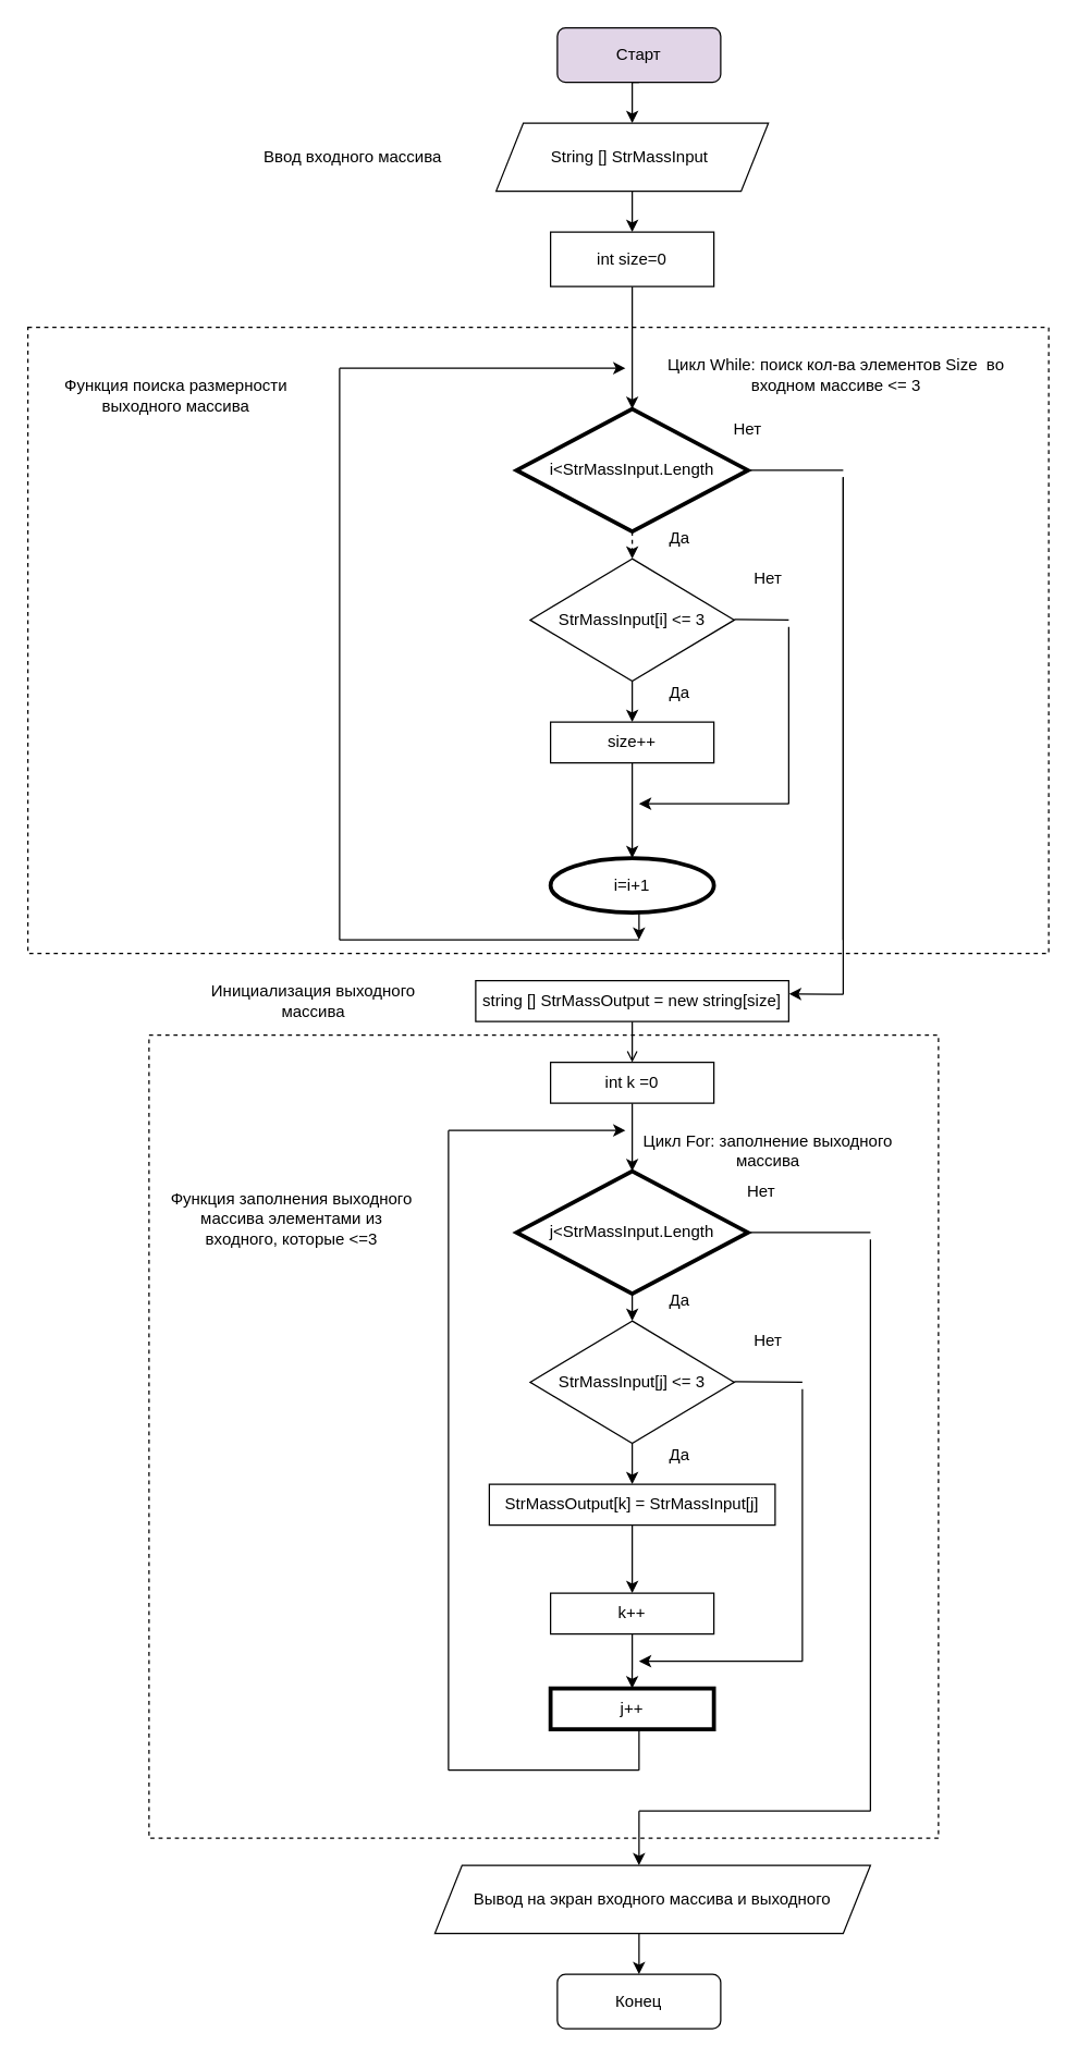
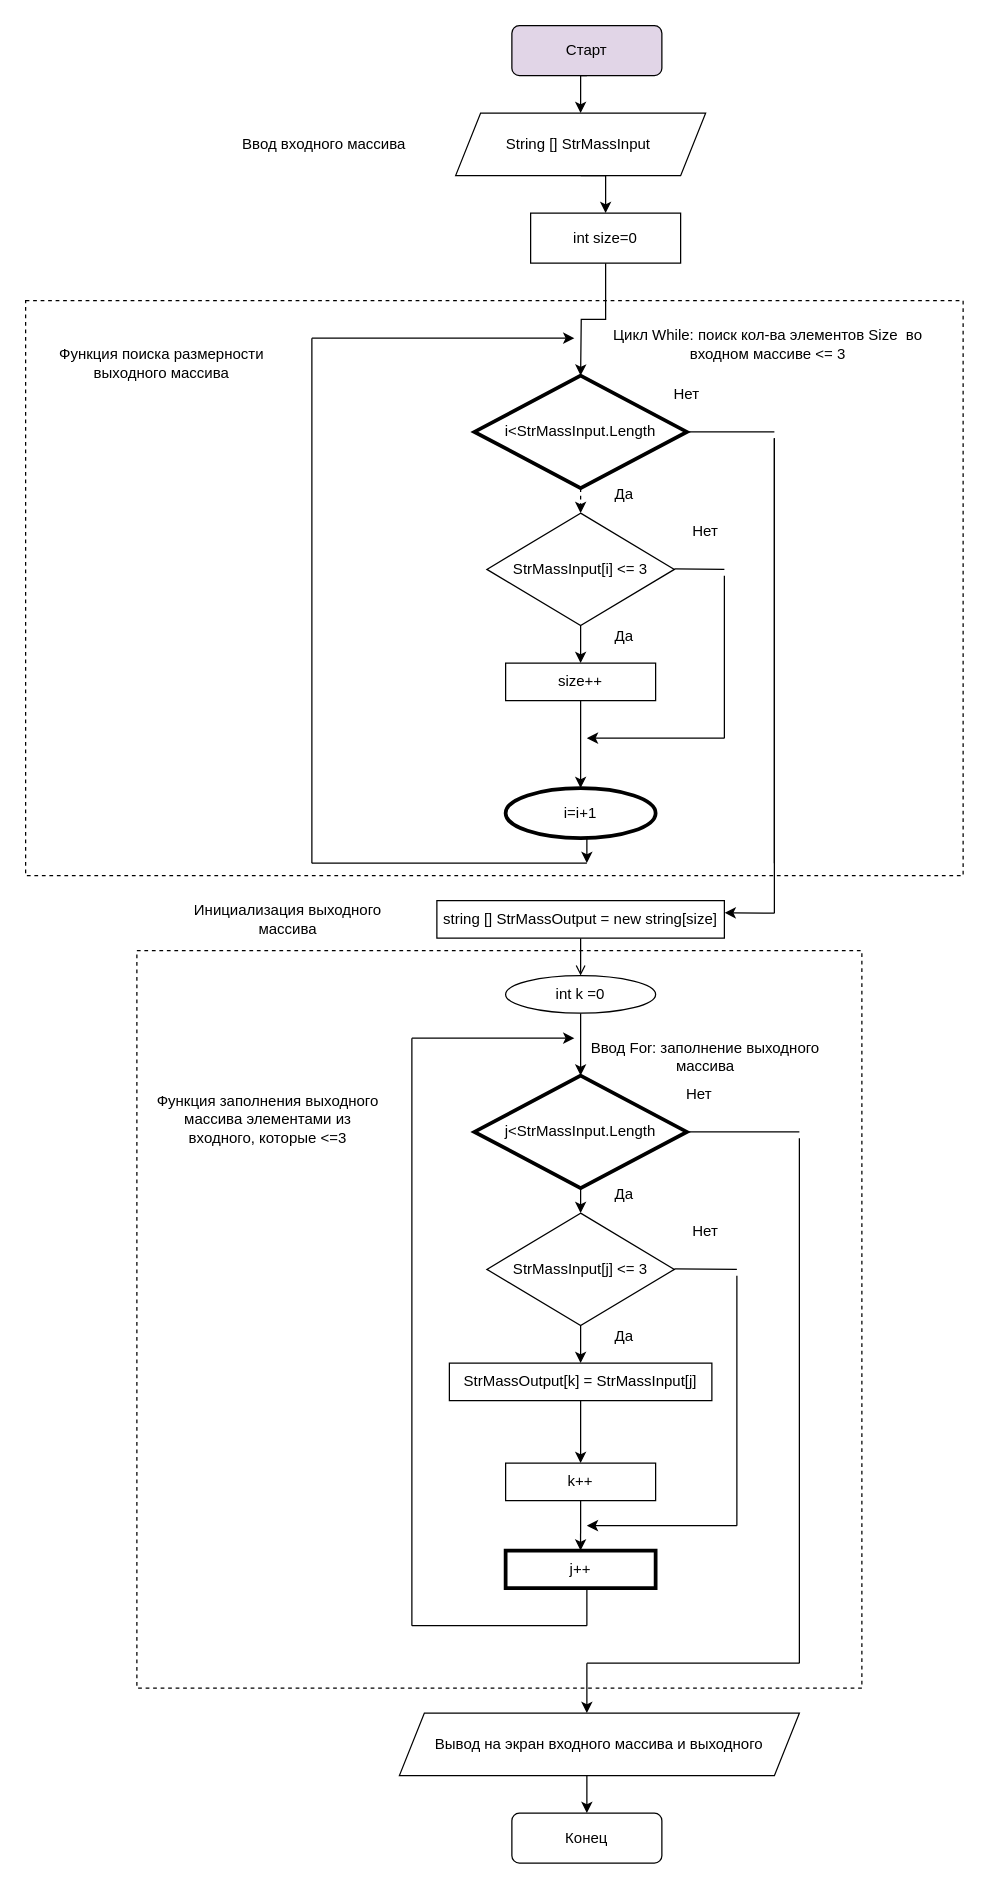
  <mxCell id="0" />
  <mxCell id="1" parent="0" />
  <mxCell id="2" value="" style="rounded=0;whiteSpace=wrap;html=1;fillColor=none;dashed=1;" vertex="1" parent="1"><mxGeometry x="20" y="240" width="750" height="460" as="geometry" /></mxCell>
  <mxCell id="3" value="" style="rounded=0;whiteSpace=wrap;html=1;fillColor=none;dashed=1;" vertex="1" parent="1"><mxGeometry x="109" y="760" width="580" height="590" as="geometry" /></mxCell>
  <mxCell id="4" style="edgeStyle=orthogonalEdgeStyle;rounded=0;orthogonalLoop=1;jettySize=auto;html=1;exitX=0.5;exitY=1;exitDx=0;exitDy=0;entryX=0.5;entryY=0;entryDx=0;entryDy=0;" edge="1" parent="1" source="5" target="7"><mxGeometry relative="1" as="geometry" /></mxCell>
  <mxCell id="5" value="Старт" style="rounded=1;whiteSpace=wrap;html=1;fillColor=#e1d5e7;" vertex="1" parent="1"><mxGeometry x="409" y="20" width="120" height="40" as="geometry" /></mxCell>
  <mxCell id="6" style="edgeStyle=orthogonalEdgeStyle;rounded=0;orthogonalLoop=1;jettySize=auto;html=1;exitX=0.5;exitY=1;exitDx=0;exitDy=0;entryX=0.5;entryY=0;entryDx=0;entryDy=0;" edge="1" parent="1" source="7" target="11"><mxGeometry relative="1" as="geometry" /></mxCell>
  <mxCell id="7" value="String [] StrMassInput&amp;nbsp;" style="shape=parallelogram;perimeter=parallelogramPerimeter;whiteSpace=wrap;html=1;fixedSize=1;" vertex="1" parent="1"><mxGeometry x="364" y="90" width="200" height="50" as="geometry" /></mxCell>
  <mxCell id="8" style="edgeStyle=orthogonalEdgeStyle;rounded=0;orthogonalLoop=1;jettySize=auto;html=1;exitX=0.5;exitY=1;exitDx=0;exitDy=0;" edge="1" parent="1" source="9"><mxGeometry relative="1" as="geometry"><mxPoint x="464" y="530" as="targetPoint" /></mxGeometry></mxCell>
  <mxCell id="9" value="StrMassInput[i] &amp;lt;= 3" style="rhombus;whiteSpace=wrap;html=1;" vertex="1" parent="1"><mxGeometry x="389" y="410" width="150" height="90" as="geometry" /></mxCell>
  <mxCell id="10" style="edgeStyle=orthogonalEdgeStyle;rounded=0;orthogonalLoop=1;jettySize=auto;html=1;exitX=0.5;exitY=1;exitDx=0;exitDy=0;" edge="1" parent="1" source="11"><mxGeometry relative="1" as="geometry"><mxPoint x="464" y="300" as="targetPoint" /></mxGeometry></mxCell>
- <mxCell id="11" value="int size=0" style="rounded=0;whiteSpace=wrap;html=1;" vertex="1" parent="1"><mxGeometry x="404" y="170" width="120" height="40" as="geometry" /></mxCell>
+ <mxCell id="11" value="int size=0" style="rounded=0;whiteSpace=wrap;html=1;" vertex="1" parent="1"><mxGeometry x="424" y="170" width="120" height="40" as="geometry" /></mxCell>
  <mxCell id="12" style="edgeStyle=orthogonalEdgeStyle;rounded=0;orthogonalLoop=1;jettySize=auto;html=1;exitX=0.5;exitY=1;exitDx=0;exitDy=0;" edge="1" parent="1" source="13"><mxGeometry relative="1" as="geometry"><mxPoint x="469" y="690" as="targetPoint" /><Array as="points" /></mxGeometry></mxCell>
  <mxCell id="13" value="i=i+1" style="ellipse;whiteSpace=wrap;html=1;strokeWidth=3;" vertex="1" parent="1"><mxGeometry x="404" y="630" width="120" height="40" as="geometry" /></mxCell>
  <mxCell id="14" value="" style="endArrow=classic;html=1;rounded=0;entryX=0.5;entryY=0;entryDx=0;entryDy=0;" edge="1" parent="1" target="13"><mxGeometry width="50" height="50" relative="1" as="geometry"><mxPoint x="464" y="540" as="sourcePoint" /><mxPoint x="569" y="470" as="targetPoint" /></mxGeometry></mxCell>
  <mxCell id="15" value="i&amp;lt;StrMassInput.Length" style="rhombus;whiteSpace=wrap;html=1;strokeWidth=3;" vertex="1" parent="1"><mxGeometry x="379" y="300" width="170" height="90" as="geometry" /></mxCell>
  <mxCell id="16" value="" style="endArrow=classic;html=1;rounded=0;exitX=0.5;exitY=1;exitDx=0;exitDy=0;dashed=1;" edge="1" parent="1" source="15" target="9"><mxGeometry width="50" height="50" relative="1" as="geometry"><mxPoint x="639" y="370" as="sourcePoint" /><mxPoint x="689" y="320" as="targetPoint" /></mxGeometry></mxCell>
  <mxCell id="17" value="Цикл While: поиск кол-ва элементов Size&amp;nbsp; во входном массиве &amp;lt;= 3" style="text;html=1;strokeColor=none;fillColor=none;align=center;verticalAlign=middle;whiteSpace=wrap;rounded=0;" vertex="1" parent="1"><mxGeometry x="479" y="260" width="270" height="30" as="geometry" /></mxCell>
  <mxCell id="18" value="" style="endArrow=none;html=1;rounded=0;" edge="1" parent="1"><mxGeometry width="50" height="50" relative="1" as="geometry"><mxPoint x="249" y="690" as="sourcePoint" /><mxPoint x="469" y="690" as="targetPoint" /></mxGeometry></mxCell>
  <mxCell id="19" value="" style="endArrow=none;html=1;rounded=0;" edge="1" parent="1"><mxGeometry width="50" height="50" relative="1" as="geometry"><mxPoint x="249" y="690" as="sourcePoint" /><mxPoint x="249" y="270" as="targetPoint" /></mxGeometry></mxCell>
  <mxCell id="20" value="" style="endArrow=classic;html=1;rounded=0;" edge="1" parent="1"><mxGeometry width="50" height="50" relative="1" as="geometry"><mxPoint x="249" y="270" as="sourcePoint" /><mxPoint x="459" y="270" as="targetPoint" /><Array as="points"><mxPoint x="349" y="270" /></Array></mxGeometry></mxCell>
  <mxCell id="21" value="Да" style="text;html=1;strokeColor=none;fillColor=none;align=center;verticalAlign=middle;whiteSpace=wrap;rounded=0;" vertex="1" parent="1"><mxGeometry x="469" y="380" width="60" height="30" as="geometry" /></mxCell>
  <mxCell id="22" value="Нет" style="text;html=1;strokeColor=none;fillColor=none;align=center;verticalAlign=middle;whiteSpace=wrap;rounded=0;" vertex="1" parent="1"><mxGeometry x="519" y="300" width="60" height="30" as="geometry" /></mxCell>
  <mxCell id="23" value="Да" style="text;html=1;strokeColor=none;fillColor=none;align=center;verticalAlign=middle;whiteSpace=wrap;rounded=0;" vertex="1" parent="1"><mxGeometry x="469" y="494" width="60" height="30" as="geometry" /></mxCell>
  <mxCell id="24" value="Нет" style="text;html=1;strokeColor=none;fillColor=none;align=center;verticalAlign=middle;whiteSpace=wrap;rounded=0;" vertex="1" parent="1"><mxGeometry x="534" y="410" width="60" height="30" as="geometry" /></mxCell>
  <mxCell id="25" value="" style="endArrow=none;html=1;rounded=0;" edge="1" parent="1"><mxGeometry width="50" height="50" relative="1" as="geometry"><mxPoint x="539" y="454.58" as="sourcePoint" /><mxPoint x="579" y="455" as="targetPoint" /></mxGeometry></mxCell>
  <mxCell id="26" value="" style="endArrow=none;html=1;rounded=0;" edge="1" parent="1"><mxGeometry width="50" height="50" relative="1" as="geometry"><mxPoint x="579" y="590" as="sourcePoint" /><mxPoint x="579" y="460" as="targetPoint" /></mxGeometry></mxCell>
  <mxCell id="27" value="size++" style="rounded=0;whiteSpace=wrap;html=1;" vertex="1" parent="1"><mxGeometry x="404" y="530" width="120" height="30" as="geometry" /></mxCell>
  <mxCell id="28" value="" style="endArrow=classic;html=1;rounded=0;" edge="1" parent="1"><mxGeometry width="50" height="50" relative="1" as="geometry"><mxPoint x="579" y="590" as="sourcePoint" /><mxPoint x="469" y="590" as="targetPoint" /></mxGeometry></mxCell>
  <mxCell id="29" value="Функция поиска размерности выходного массива" style="text;html=1;strokeColor=none;fillColor=none;align=center;verticalAlign=middle;whiteSpace=wrap;rounded=0;" vertex="1" parent="1"><mxGeometry x="39" y="270" width="180" height="40" as="geometry" /></mxCell>
  <mxCell id="30" value="Ввод входного массива" style="text;html=1;strokeColor=none;fillColor=none;align=center;verticalAlign=middle;whiteSpace=wrap;rounded=0;" vertex="1" parent="1"><mxGeometry x="169" y="95" width="180" height="40" as="geometry" /></mxCell>
  <mxCell id="31" style="edgeStyle=orthogonalEdgeStyle;rounded=0;orthogonalLoop=1;jettySize=auto;html=1;exitX=0.5;exitY=1;exitDx=0;exitDy=0;" edge="1" parent="1" source="32"><mxGeometry relative="1" as="geometry"><mxPoint x="464" y="1090" as="targetPoint" /></mxGeometry></mxCell>
  <mxCell id="32" value="StrMassInput[j] &amp;lt;= 3" style="rhombus;whiteSpace=wrap;html=1;" vertex="1" parent="1"><mxGeometry x="389" y="970" width="150" height="90" as="geometry" /></mxCell>
  <mxCell id="33" value="j++" style="rounded=0;whiteSpace=wrap;html=1;strokeWidth=3;" vertex="1" parent="1"><mxGeometry x="404" y="1240" width="120" height="30" as="geometry" /></mxCell>
  <mxCell id="34" value="" style="endArrow=classic;html=1;rounded=0;" edge="1" parent="1"><mxGeometry width="50" height="50" relative="1" as="geometry"><mxPoint x="464" y="1100" as="sourcePoint" /><mxPoint x="464" y="1170" as="targetPoint" /></mxGeometry></mxCell>
  <mxCell id="35" value="j&amp;lt;StrMassInput.Length" style="rhombus;whiteSpace=wrap;html=1;strokeWidth=3;" vertex="1" parent="1"><mxGeometry x="379" y="860" width="170" height="90" as="geometry" /></mxCell>
  <mxCell id="36" value="" style="endArrow=classic;html=1;rounded=0;exitX=0.5;exitY=1;exitDx=0;exitDy=0;" edge="1" parent="1" source="35" target="32"><mxGeometry width="50" height="50" relative="1" as="geometry"><mxPoint x="639" y="930" as="sourcePoint" /><mxPoint x="689" y="880" as="targetPoint" /></mxGeometry></mxCell>
  <mxCell id="37" value="Да" style="text;html=1;strokeColor=none;fillColor=none;align=center;verticalAlign=middle;whiteSpace=wrap;rounded=0;" vertex="1" parent="1"><mxGeometry x="469" y="940" width="60" height="30" as="geometry" /></mxCell>
  <mxCell id="38" value="Да" style="text;html=1;strokeColor=none;fillColor=none;align=center;verticalAlign=middle;whiteSpace=wrap;rounded=0;" vertex="1" parent="1"><mxGeometry x="469" y="1054" width="60" height="30" as="geometry" /></mxCell>
  <mxCell id="39" value="Нет" style="text;html=1;strokeColor=none;fillColor=none;align=center;verticalAlign=middle;whiteSpace=wrap;rounded=0;" vertex="1" parent="1"><mxGeometry x="534" y="970" width="60" height="30" as="geometry" /></mxCell>
  <mxCell id="40" value="" style="endArrow=none;html=1;rounded=0;" edge="1" parent="1"><mxGeometry width="50" height="50" relative="1" as="geometry"><mxPoint x="539" y="1014.58" as="sourcePoint" /><mxPoint x="589" y="1015" as="targetPoint" /></mxGeometry></mxCell>
  <mxCell id="41" value="" style="endArrow=none;html=1;rounded=0;" edge="1" parent="1"><mxGeometry width="50" height="50" relative="1" as="geometry"><mxPoint x="589" y="1220" as="sourcePoint" /><mxPoint x="589" y="1020" as="targetPoint" /></mxGeometry></mxCell>
  <mxCell id="42" value="StrMassOutput[k] = StrMassInput[j]" style="rounded=0;whiteSpace=wrap;html=1;" vertex="1" parent="1"><mxGeometry x="359" y="1090" width="210" height="30" as="geometry" /></mxCell>
  <mxCell id="43" value="" style="endArrow=classic;html=1;rounded=0;" edge="1" parent="1"><mxGeometry width="50" height="50" relative="1" as="geometry"><mxPoint x="589" y="1220" as="sourcePoint" /><mxPoint x="469" y="1220" as="targetPoint" /></mxGeometry></mxCell>
- <mxCell id="44" value="Цикл For: заполнение выходного&lt;br&gt;&amp;nbsp;массива&amp;nbsp;" style="text;html=1;strokeColor=none;fillColor=none;align=center;verticalAlign=middle;whiteSpace=wrap;rounded=0;" vertex="1" parent="1"><mxGeometry x="449" y="830" width="230" height="30" as="geometry" /></mxCell>
+ <mxCell id="44" value="Ввод For: заполнение выходного&lt;br&gt;&amp;nbsp;массива&amp;nbsp;" style="text;html=1;strokeColor=none;fillColor=none;align=center;verticalAlign=middle;whiteSpace=wrap;rounded=0;" vertex="1" parent="1"><mxGeometry x="449" y="830" width="230" height="30" as="geometry" /></mxCell>
  <mxCell id="45" value="Функция заполнения выходного массива элементами из входного, которые &amp;lt;=3" style="text;html=1;strokeColor=none;fillColor=none;align=center;verticalAlign=middle;whiteSpace=wrap;rounded=0;" vertex="1" parent="1"><mxGeometry x="119" y="870" width="190" height="50" as="geometry" /></mxCell>
  <mxCell id="46" style="edgeStyle=none;rounded=0;orthogonalLoop=1;jettySize=auto;html=1;exitX=0.5;exitY=1;exitDx=0;exitDy=0;entryX=0.5;entryY=0;entryDx=0;entryDy=0;endArrow=open;" edge="1" parent="1" source="47" target="50"><mxGeometry relative="1" as="geometry" /></mxCell>
  <mxCell id="47" value="string [] StrMassOutput = new string[size]" style="rounded=0;whiteSpace=wrap;html=1;" vertex="1" parent="1"><mxGeometry x="349" y="720" width="230" height="30" as="geometry" /></mxCell>
  <mxCell id="48" value="Инициализация выходного массива" style="text;html=1;strokeColor=none;fillColor=none;align=center;verticalAlign=middle;whiteSpace=wrap;rounded=0;" vertex="1" parent="1"><mxGeometry x="135" y="715" width="190" height="40" as="geometry" /></mxCell>
  <mxCell id="49" style="edgeStyle=none;rounded=0;orthogonalLoop=1;jettySize=auto;html=1;exitX=0.5;exitY=1;exitDx=0;exitDy=0;entryX=0.5;entryY=0;entryDx=0;entryDy=0;" edge="1" parent="1" source="50" target="35"><mxGeometry relative="1" as="geometry" /></mxCell>
- <mxCell id="50" value="int k =0" style="rounded=0;whiteSpace=wrap;html=1;" vertex="1" parent="1"><mxGeometry x="404" y="780" width="120" height="30" as="geometry" /></mxCell>
+ <mxCell id="50" value="int k =0" style="ellipse;whiteSpace=wrap;html=1;" vertex="1" parent="1"><mxGeometry x="404" y="780" width="120" height="30" as="geometry" /></mxCell>
  <mxCell id="51" value="" style="endArrow=none;html=1;rounded=0;exitX=1;exitY=0.5;exitDx=0;exitDy=0;" edge="1" parent="1" source="15"><mxGeometry width="50" height="50" relative="1" as="geometry"><mxPoint x="589" y="380" as="sourcePoint" /><mxPoint x="619" y="345" as="targetPoint" /></mxGeometry></mxCell>
  <mxCell id="52" value="" style="endArrow=none;html=1;rounded=0;" edge="1" parent="1"><mxGeometry width="50" height="50" relative="1" as="geometry"><mxPoint x="619" y="690" as="sourcePoint" /><mxPoint x="619" y="350" as="targetPoint" /></mxGeometry></mxCell>
  <mxCell id="53" value="" style="endArrow=none;html=1;rounded=0;" edge="1" parent="1"><mxGeometry width="50" height="50" relative="1" as="geometry"><mxPoint x="619" y="730" as="sourcePoint" /><mxPoint x="619" y="350" as="targetPoint" /></mxGeometry></mxCell>
  <mxCell id="54" value="" style="endArrow=classic;html=1;rounded=0;entryX=1.001;entryY=0.324;entryDx=0;entryDy=0;entryPerimeter=0;" edge="1" parent="1" target="47"><mxGeometry width="50" height="50" relative="1" as="geometry"><mxPoint x="619" y="730" as="sourcePoint" /><mxPoint x="609" y="670" as="targetPoint" /></mxGeometry></mxCell>
  <mxCell id="55" style="edgeStyle=none;rounded=0;orthogonalLoop=1;jettySize=auto;html=1;exitX=0.5;exitY=1;exitDx=0;exitDy=0;" edge="1" parent="1" source="56"><mxGeometry relative="1" as="geometry"><mxPoint x="463.964" y="1240" as="targetPoint" /></mxGeometry></mxCell>
  <mxCell id="56" value="k++" style="rounded=0;whiteSpace=wrap;html=1;" vertex="1" parent="1"><mxGeometry x="404" y="1170" width="120" height="30" as="geometry" /></mxCell>
  <mxCell id="57" value="" style="endArrow=none;html=1;rounded=0;" edge="1" parent="1"><mxGeometry width="50" height="50" relative="1" as="geometry"><mxPoint x="469" y="1300" as="sourcePoint" /><mxPoint x="469" y="1270" as="targetPoint" /></mxGeometry></mxCell>
  <mxCell id="58" value="" style="endArrow=none;html=1;rounded=0;" edge="1" parent="1"><mxGeometry width="50" height="50" relative="1" as="geometry"><mxPoint x="329" y="1300" as="sourcePoint" /><mxPoint x="469" y="1300" as="targetPoint" /></mxGeometry></mxCell>
  <mxCell id="59" value="" style="endArrow=none;html=1;rounded=0;" edge="1" parent="1"><mxGeometry width="50" height="50" relative="1" as="geometry"><mxPoint x="329" y="1300" as="sourcePoint" /><mxPoint x="329" y="830" as="targetPoint" /></mxGeometry></mxCell>
  <mxCell id="60" value="" style="endArrow=classic;html=1;rounded=0;" edge="1" parent="1"><mxGeometry width="50" height="50" relative="1" as="geometry"><mxPoint x="329" y="830" as="sourcePoint" /><mxPoint x="459" y="830" as="targetPoint" /></mxGeometry></mxCell>
  <mxCell id="61" value="Нет" style="text;html=1;strokeColor=none;fillColor=none;align=center;verticalAlign=middle;whiteSpace=wrap;rounded=0;" vertex="1" parent="1"><mxGeometry x="529" y="860" width="60" height="30" as="geometry" /></mxCell>
  <mxCell id="62" value="" style="endArrow=none;html=1;rounded=0;exitX=1;exitY=0.5;exitDx=0;exitDy=0;" edge="1" parent="1" source="35"><mxGeometry width="50" height="50" relative="1" as="geometry"><mxPoint x="549" y="910" as="sourcePoint" /><mxPoint x="639" y="905" as="targetPoint" /></mxGeometry></mxCell>
  <mxCell id="63" value="" style="endArrow=none;html=1;rounded=0;" edge="1" parent="1"><mxGeometry width="50" height="50" relative="1" as="geometry"><mxPoint x="639" y="1330" as="sourcePoint" /><mxPoint x="639" y="910" as="targetPoint" /></mxGeometry></mxCell>
  <mxCell id="64" value="" style="endArrow=none;html=1;rounded=0;" edge="1" parent="1"><mxGeometry width="50" height="50" relative="1" as="geometry"><mxPoint x="469" y="1330" as="sourcePoint" /><mxPoint x="639" y="1330" as="targetPoint" /></mxGeometry></mxCell>
  <mxCell id="65" value="" style="endArrow=classic;html=1;rounded=0;" edge="1" parent="1"><mxGeometry width="50" height="50" relative="1" as="geometry"><mxPoint x="469" y="1330" as="sourcePoint" /><mxPoint x="469" y="1370" as="targetPoint" /></mxGeometry></mxCell>
  <mxCell id="66" value="Вывод на экран входного массива и выходного" style="shape=parallelogram;perimeter=parallelogramPerimeter;whiteSpace=wrap;html=1;fixedSize=1;" vertex="1" parent="1"><mxGeometry x="319" y="1370" width="320" height="50" as="geometry" /></mxCell>
  <mxCell id="67" value="Конец" style="rounded=1;whiteSpace=wrap;html=1;" vertex="1" parent="1"><mxGeometry x="409" y="1450" width="120" height="40" as="geometry" /></mxCell>
  <mxCell id="68" value="" style="endArrow=classic;html=1;rounded=0;entryX=0.5;entryY=0;entryDx=0;entryDy=0;" edge="1" parent="1" target="67"><mxGeometry width="50" height="50" relative="1" as="geometry"><mxPoint x="469" y="1420" as="sourcePoint" /><mxPoint x="509" y="1410" as="targetPoint" /></mxGeometry></mxCell>
